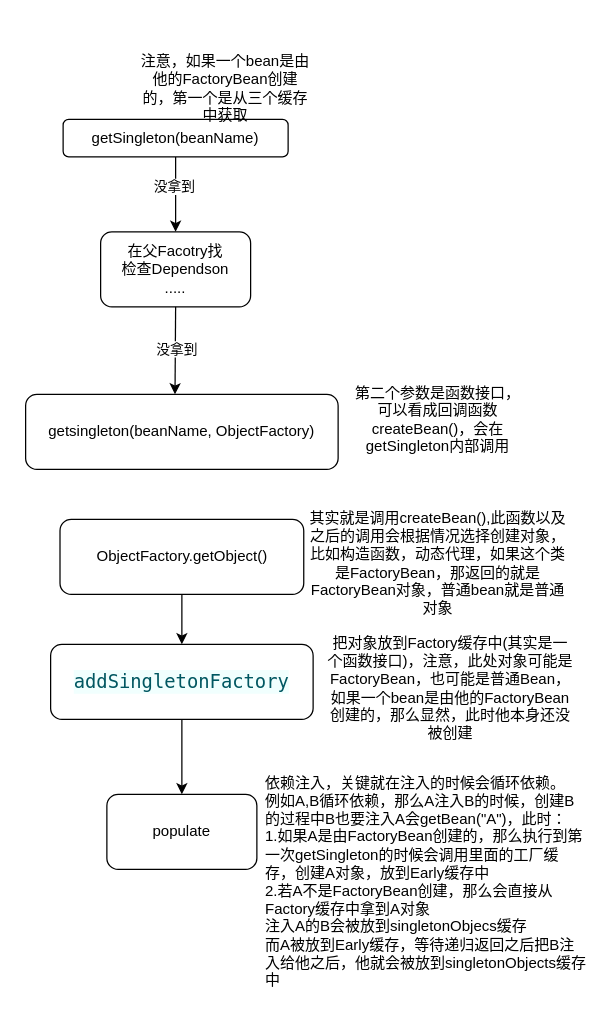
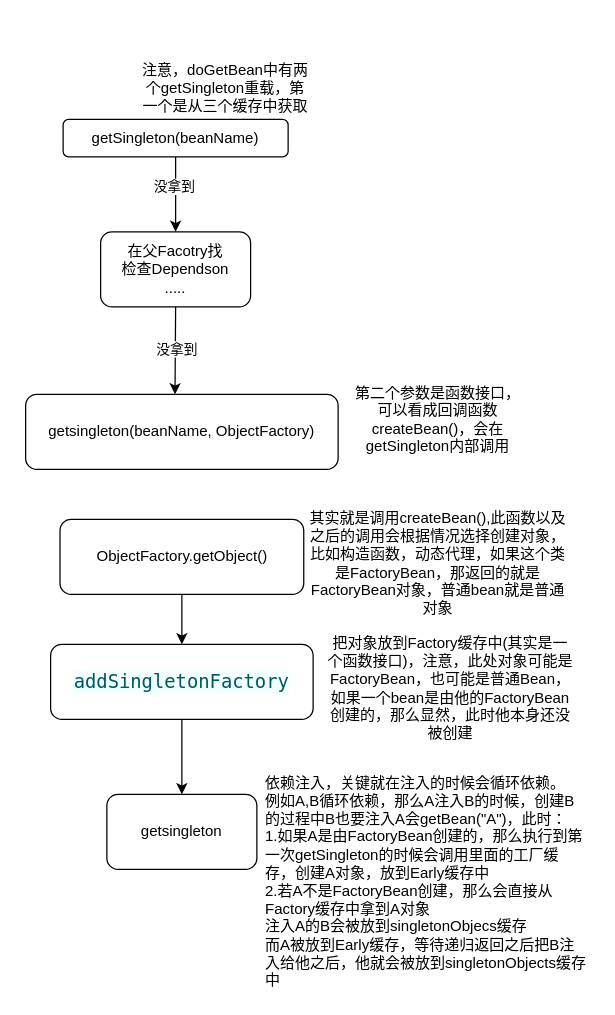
  <mxCell id="0" />
  <mxCell id="1" parent="0" />
  <mxCell id="2" value="getSingleton(beanName)" style="rounded=1;whiteSpace=wrap;html=1;" vertex="1" parent="1"><mxGeometry x="50" y="95" width="180" height="30" as="geometry" /></mxCell>
- <mxCell id="3" value="注意，如果一个bean是由他的FactoryBean创建的，第一个是从三个缓存中获取" style="text;html=1;strokeColor=none;fillColor=none;align=center;verticalAlign=middle;whiteSpace=wrap;rounded=0;" vertex="1" parent="1"><mxGeometry x="110" width="140" height="100" as="geometry" y="20" /></mxCell>
+ <mxCell id="3" value="注意，doGetBean中有两个getSingleton重载，第一个是从三个缓存中获取" style="text;html=1;strokeColor=none;fillColor=none;align=center;verticalAlign=middle;whiteSpace=wrap;rounded=0;" vertex="1" parent="1"><mxGeometry x="110" width="140" height="100" as="geometry" y="20" /></mxCell>
  <mxCell id="4" value="" style="endArrow=classic;html=1;rounded=0;exitX=0.5;exitY=1;exitDx=0;exitDy=0;" edge="1" parent="1" source="2"><mxGeometry width="50" height="50" relative="1" as="geometry"><mxPoint x="-10" y="295" as="sourcePoint" /><mxPoint x="140" y="185" as="targetPoint" /></mxGeometry></mxCell>
  <mxCell id="5" value="没拿到" style="edgeLabel;html=1;align=center;verticalAlign=middle;resizable=0;points=[];" vertex="1" connectable="0" parent="4"><mxGeometry x="-0.227" y="-2" relative="1" as="geometry"><mxPoint as="offset" /></mxGeometry></mxCell>
  <mxCell id="6" value="在父Facotry找&lt;br&gt;检查Dependson&lt;br&gt;....." style="rounded=1;whiteSpace=wrap;html=1;" vertex="1" parent="1"><mxGeometry x="80" y="185" width="120" height="60" as="geometry" /></mxCell>
  <mxCell id="7" value="" style="endArrow=classic;html=1;rounded=0;exitX=0.5;exitY=1;exitDx=0;exitDy=0;" edge="1" parent="1" source="6"><mxGeometry width="50" height="50" relative="1" as="geometry"><mxPoint x="139.5" y="255" as="sourcePoint" /><mxPoint x="139.5" y="315" as="targetPoint" /></mxGeometry></mxCell>
  <mxCell id="8" value="没拿到" style="edgeLabel;html=1;align=center;verticalAlign=middle;resizable=0;points=[];" vertex="1" connectable="0" parent="7"><mxGeometry x="-0.227" y="-2" relative="1" as="geometry"><mxPoint x="3" y="7" as="offset" /></mxGeometry></mxCell>
  <mxCell id="9" value="getsingleton(beanName, ObjectFactory)" style="rounded=1;whiteSpace=wrap;html=1;" vertex="1" parent="1"><mxGeometry x="20" y="315" width="250" height="60" as="geometry" /></mxCell>
  <mxCell id="10" value="第二个参数是函数接口，可以看成回调函数createBean()，会在getSingleton内部调用" style="text;html=1;strokeColor=none;fillColor=none;align=center;verticalAlign=middle;whiteSpace=wrap;rounded=0;" vertex="1" parent="1"><mxGeometry x="280" y="295" width="140" height="80" as="geometry" /></mxCell>
  <mxCell id="11" value="" style="edgeStyle=orthogonalEdgeStyle;rounded=0;orthogonalLoop=1;jettySize=auto;html=1;" edge="1" parent="1" source="12" target="15"><mxGeometry relative="1" as="geometry" /></mxCell>
  <mxCell id="12" value="ObjectFactory.getObject()" style="whiteSpace=wrap;html=1;rounded=1;" vertex="1" parent="1"><mxGeometry x="47.5" y="415" width="195" height="60" as="geometry" /></mxCell>
  <mxCell id="13" value="其实就是调用createBean(),此函数以及之后的调用会根据情况选择创建对象，比如构造函数，动态代理，如果这个类是FactoryBean，那返回的就是FactoryBean对象，普通bean就是普通对象" style="text;html=1;strokeColor=none;fillColor=none;align=center;verticalAlign=middle;whiteSpace=wrap;rounded=0;" vertex="1" parent="1"><mxGeometry x="245" y="395" width="210" height="110" as="geometry" /></mxCell>
  <mxCell id="14" value="" style="edgeStyle=orthogonalEdgeStyle;rounded=0;orthogonalLoop=1;jettySize=auto;html=1;" edge="1" parent="1" source="15" target="17"><mxGeometry relative="1" as="geometry" /></mxCell>
  <mxCell id="15" value="&lt;div style=&quot;background-color:#f1fffe;color:#005761&quot;&gt;&lt;pre style=&quot;font-family:'JetBrains Mono',monospace;font-size:11.3pt;&quot;&gt;addSingletonFactory&lt;/pre&gt;&lt;/div&gt;" style="whiteSpace=wrap;html=1;rounded=1;" vertex="1" parent="1"><mxGeometry x="40" y="515" width="210" height="60" as="geometry" /></mxCell>
  <mxCell id="16" value="把对象放到Factory缓存中(其实是一个函数接口)，注意，此处对象可能是FactoryBean，也可能是普通Bean，如果一个bean是由他的FactoryBean创建的，那么显然，此时他本身还没被创建" style="text;html=1;strokeColor=none;fillColor=none;align=center;verticalAlign=middle;whiteSpace=wrap;rounded=0;" vertex="1" parent="1"><mxGeometry x="260" y="505" width="200" height="90" as="geometry" /></mxCell>
- <mxCell id="17" value="populate" style="whiteSpace=wrap;html=1;rounded=1;" vertex="1" parent="1"><mxGeometry x="85" y="635" width="120" height="60" as="geometry" /></mxCell>
+ <mxCell id="17" value="getsingleton" style="whiteSpace=wrap;html=1;rounded=1;" vertex="1" parent="1"><mxGeometry x="85" y="635" width="120" height="60" as="geometry" /></mxCell>
  <mxCell id="18" value="依赖注入，关键就在注入的时候会循环依赖。&lt;br&gt;&lt;div style=&quot;&quot;&gt;&lt;span style=&quot;background-color: initial;&quot;&gt;例如A,B循环依赖，那么A注入B的时候，创建B的过程中B也要注入A会getBean(&quot;A&quot;)，此时：&lt;/span&gt;&lt;/div&gt;1.如果A是由FactoryBean创建的，那么执行到第一次getSingleton的时候会调用里面的工厂缓存，创建A对象，放到Early缓存中&lt;br&gt;2.若A不是FactoryBean创建，那么会直接从Factory缓存中拿到A对象&lt;br&gt;注入A的B会被放到singletonObjecs缓存&lt;br&gt;而A被放到Early缓存，等待递归返回之后把B注入给他之后，他就会被放到singletonObjects缓存中" style="text;html=1;strokeColor=none;fillColor=none;align=left;verticalAlign=middle;whiteSpace=wrap;rounded=0;" vertex="1" parent="1"><mxGeometry x="210" y="620" width="260" height="170" as="geometry" /></mxCell>
